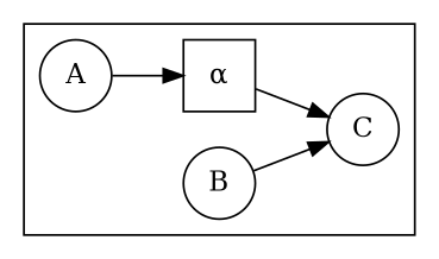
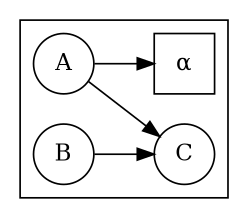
  digraph {
    rankdir=LR
    node [shape=circle]
    n1 [label=A]
    n2 [label=B]
    n3 [label=C]
    n4 [label=<&#945;> shape=square]
    subgraph cluster_1 {
      n1
      n2
      n3
      n4
    }
    n1 -> n4
    n2 -> n3
-   n4 -> n3
+   n1 -> n3
  }
